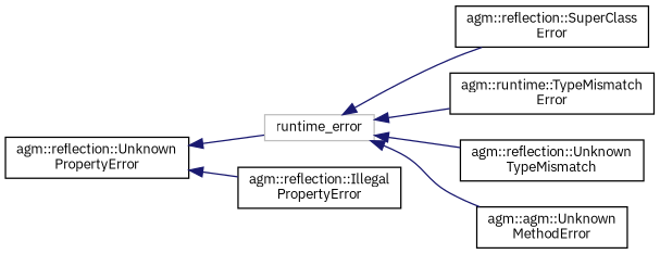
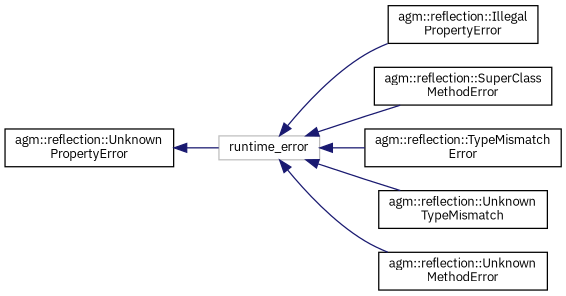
  digraph {
    fontname="IBM Plex Sans"
    rankdir=LR
    node [color=black fillcolor=white fontname="IBM Plex Sans" fontsize=10 shape=record style=filled]
    edge [color=midnightblue dir=back fontname="IBM Plex Sans" fontsize=10 labelfontname=Helvetica labelfontsize=10 style=solid]
    n1 [color=grey75 height=0.2 label=runtime_error width=0.4]
    n2 [height=0.2 label="agm::reflection::Illegal\lPropertyError" width=0.4]
-   n3 [height=0.2 label="agm::reflection::SuperClass\lError" width=0.4]
-   n4 [height=0.2 label="agm::runtime::TypeMismatch\lError" width=0.4]
+   n3 [height=0.2 label="agm::reflection::SuperClass\lMethodError" width=0.4]
+   n4 [height=0.2 label="agm::reflection::TypeMismatch\lError" width=0.4]
    n5 [height=0.2 label="agm::reflection::Unknown\lTypeMismatch" width=0.4]
-   n6 [height=0.2 label="agm::agm::Unknown\lMethodError" width=0.4]
+   n6 [height=0.2 label="agm::reflection::Unknown\lMethodError" width=0.4]
    n7 [height=0.2 label="agm::reflection::Unknown\lPropertyError" width=0.4]
-   n7 -> n2
+   n1 -> n2
    n1 -> n3
    n1 -> n4
    n1 -> n5
    n1 -> n6
    n7 -> n1
  }
